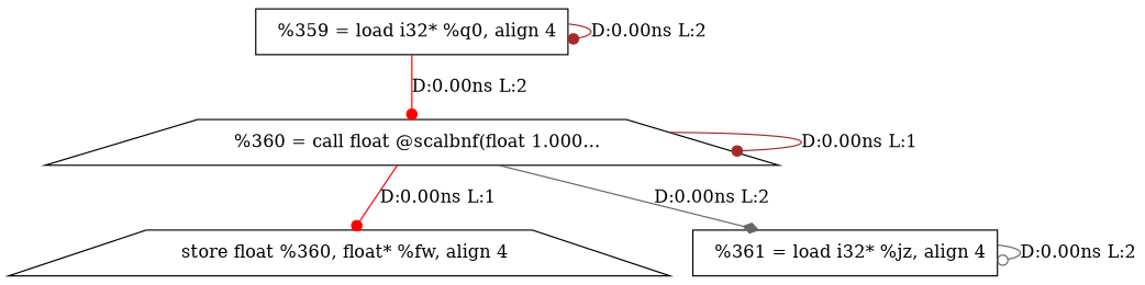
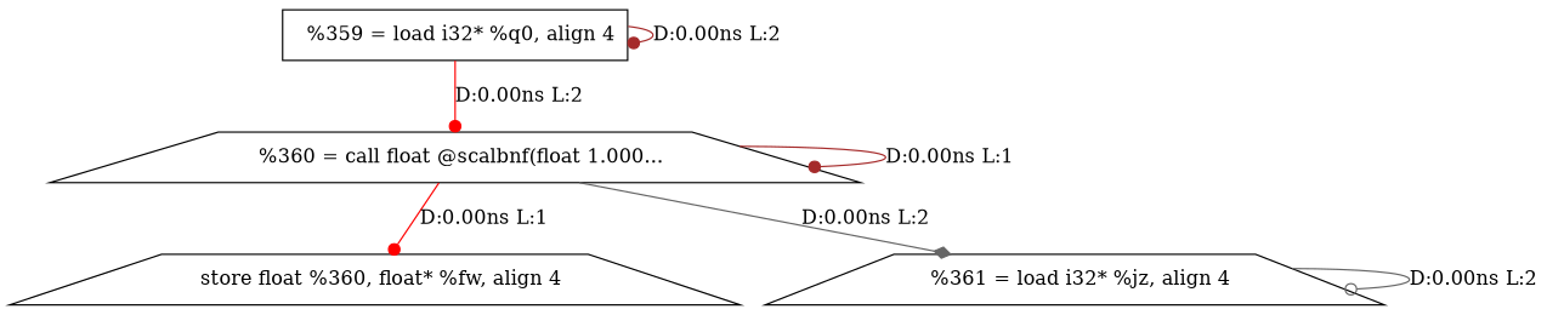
  digraph {
    node [shape=box]
    edge [arrowhead=dot color=brown]
    n1 [label="  %359 = load i32* %q0, align 4"]
    n2 [label="  %360 = call float @scalbnf(float 1.000..." shape=trapezium]
    n3 [label="  store float %360, float* %fw, align 4" shape=trapezium]
-   n4 [label="  %361 = load i32* %jz, align 4"]
+   n4 [label="  %361 = load i32* %jz, align 4" shape=trapezium]
    n1 -> n1 [label="D:0.00ns L:2"]
    n1 -> n2 [color=red label="D:0.00ns L:2"]
    n2 -> n2 [label="D:0.00ns L:1"]
    n2 -> n3 [color=red label="D:0.00ns L:1"]
    n2 -> n4 [arrowhead=diamond color=gray40 label="D:0.00ns L:2"]
    n4 -> n4 [arrowhead=odot color=gray40 label="D:0.00ns L:2"]
  }
